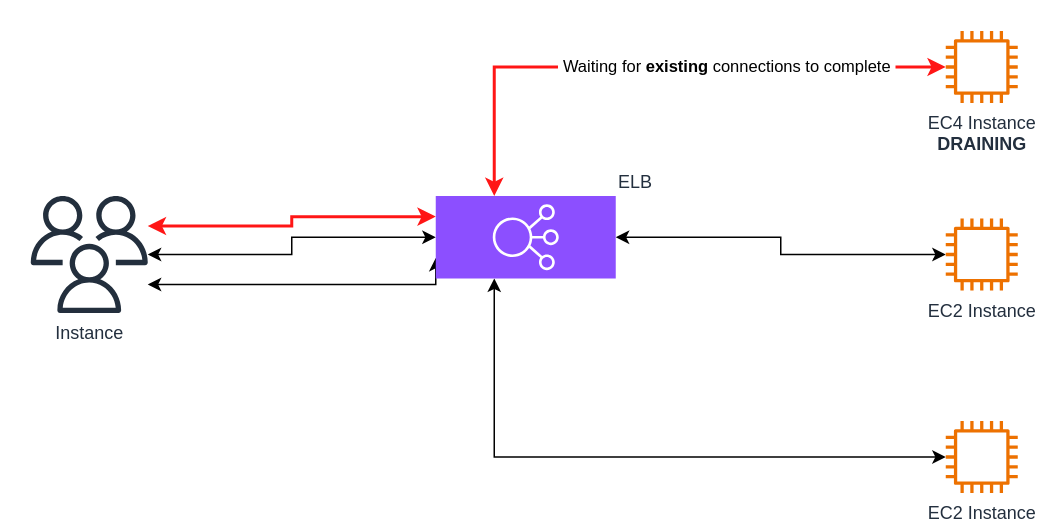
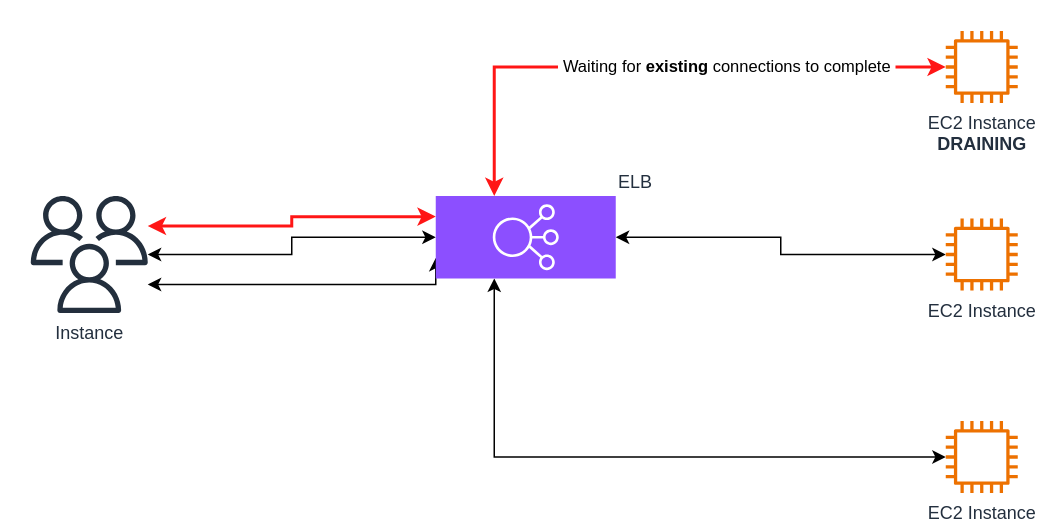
  <mxCell id="0" />
  <mxCell id="1" parent="0" />
  <mxCell id="2" style="edgeStyle=orthogonalEdgeStyle;rounded=0;orthogonalLoop=1;jettySize=auto;html=1;startArrow=classic;startFill=1;" edge="1" parent="1" source="3" target="8"><mxGeometry relative="1" as="geometry" /></mxCell>
  <mxCell id="3" value="Instance" style="sketch=0;outlineConnect=0;fontColor=#232F3E;gradientColor=none;fillColor=#232F3D;strokeColor=none;dashed=0;verticalLabelPosition=bottom;verticalAlign=top;align=center;html=1;fontSize=12;fontStyle=0;aspect=fixed;pointerEvents=1;shape=mxgraph.aws4.users;" vertex="1" parent="1"><mxGeometry x="20" y="130" width="78" height="78" as="geometry" /></mxCell>
  <mxCell id="4" style="edgeStyle=orthogonalEdgeStyle;rounded=0;orthogonalLoop=1;jettySize=auto;html=1;exitX=0;exitY=0.75;exitDx=0;exitDy=0;exitPerimeter=0;startArrow=classic;startFill=1;" edge="1" parent="1" source="8" target="3"><mxGeometry relative="1" as="geometry"><Array as="points"><mxPoint x="140" y="189" /><mxPoint x="140" y="189" /></Array></mxGeometry></mxCell>
  <mxCell id="5" value="&amp;nbsp;Waiting for &lt;b&gt;existing&lt;/b&gt; connections to complete&amp;nbsp;" style="edgeStyle=orthogonalEdgeStyle;rounded=0;orthogonalLoop=1;jettySize=auto;html=1;strokeWidth=2;strokeColor=#FF1616;startArrow=classic;startFill=1;" edge="1" parent="1" source="8" target="9"><mxGeometry x="0.245" relative="1" as="geometry"><Array as="points"><mxPoint x="329" y="44" /></Array><mxPoint as="offset" /></mxGeometry></mxCell>
  <mxCell id="6" style="edgeStyle=orthogonalEdgeStyle;rounded=0;orthogonalLoop=1;jettySize=auto;html=1;startArrow=classic;startFill=1;" edge="1" parent="1" source="8" target="11"><mxGeometry relative="1" as="geometry"><Array as="points"><mxPoint x="329" y="304" /></Array></mxGeometry></mxCell>
  <mxCell id="7" style="edgeStyle=orthogonalEdgeStyle;rounded=0;orthogonalLoop=1;jettySize=auto;html=1;startArrow=classic;startFill=1;" edge="1" parent="1" source="8" target="10"><mxGeometry relative="1" as="geometry" /></mxCell>
  <mxCell id="8" value="ELB" style="sketch=0;points=[[0,0,0],[0.25,0,0],[0.5,0,0],[0.75,0,0],[1,0,0],[0,1,0],[0.25,1,0],[0.5,1,0],[0.75,1,0],[1,1,0],[0,0.25,0],[0,0.5,0],[0,0.75,0],[1,0.25,0],[1,0.5,0],[1,0.75,0]];outlineConnect=0;fontColor=#232F3E;fillColor=#8C4FFF;strokeColor=#ffffff;dashed=0;verticalLabelPosition=top;verticalAlign=bottom;align=left;html=1;fontSize=12;fontStyle=0;aspect=fixed;shape=mxgraph.aws4.resourceIcon;resIcon=mxgraph.aws4.elastic_load_balancing;labelPosition=right;" vertex="1" parent="1"><mxGeometry x="290" y="130" width="120" height="55" as="geometry" /></mxCell>
- <mxCell id="9" value="EC4 Instance&lt;div&gt;&lt;b&gt;DRAINING&lt;/b&gt;&lt;/div&gt;" style="sketch=0;outlineConnect=0;fontColor=#232F3E;gradientColor=none;fillColor=#ED7100;strokeColor=none;dashed=0;verticalLabelPosition=bottom;verticalAlign=top;align=center;html=1;fontSize=12;fontStyle=0;aspect=fixed;pointerEvents=1;shape=mxgraph.aws4.instance2;" vertex="1" parent="1"><mxGeometry x="630" y="20" width="48" height="48" as="geometry" /></mxCell>
+ <mxCell id="9" value="EC2 Instance&lt;div&gt;&lt;b&gt;DRAINING&lt;/b&gt;&lt;/div&gt;" style="sketch=0;outlineConnect=0;fontColor=#232F3E;gradientColor=none;fillColor=#ED7100;strokeColor=none;dashed=0;verticalLabelPosition=bottom;verticalAlign=top;align=center;html=1;fontSize=12;fontStyle=0;aspect=fixed;pointerEvents=1;shape=mxgraph.aws4.instance2;" vertex="1" parent="1"><mxGeometry x="630" y="20" width="48" height="48" as="geometry" /></mxCell>
  <mxCell id="10" value="EC2 Instance" style="sketch=0;outlineConnect=0;fontColor=#232F3E;gradientColor=none;fillColor=#ED7100;strokeColor=none;dashed=0;verticalLabelPosition=bottom;verticalAlign=top;align=center;html=1;fontSize=12;fontStyle=0;aspect=fixed;pointerEvents=1;shape=mxgraph.aws4.instance2;" vertex="1" parent="1"><mxGeometry x="630" y="145" width="48" height="48" as="geometry" /></mxCell>
  <mxCell id="11" value="EC2 Instance" style="sketch=0;outlineConnect=0;fontColor=#232F3E;gradientColor=none;fillColor=#ED7100;strokeColor=none;dashed=0;verticalLabelPosition=bottom;verticalAlign=top;align=center;html=1;fontSize=12;fontStyle=0;aspect=fixed;pointerEvents=1;shape=mxgraph.aws4.instance2;" vertex="1" parent="1"><mxGeometry x="630" y="280" width="48" height="48" as="geometry" /></mxCell>
  <mxCell id="12" style="edgeStyle=orthogonalEdgeStyle;rounded=0;orthogonalLoop=1;jettySize=auto;html=1;entryX=0;entryY=0.25;entryDx=0;entryDy=0;entryPerimeter=0;startArrow=classic;startFill=1;strokeWidth=2;strokeColor=#FF1616;" edge="1" parent="1" source="3" target="8"><mxGeometry relative="1" as="geometry"><Array as="points"><mxPoint x="194" y="150" /></Array></mxGeometry></mxCell>
